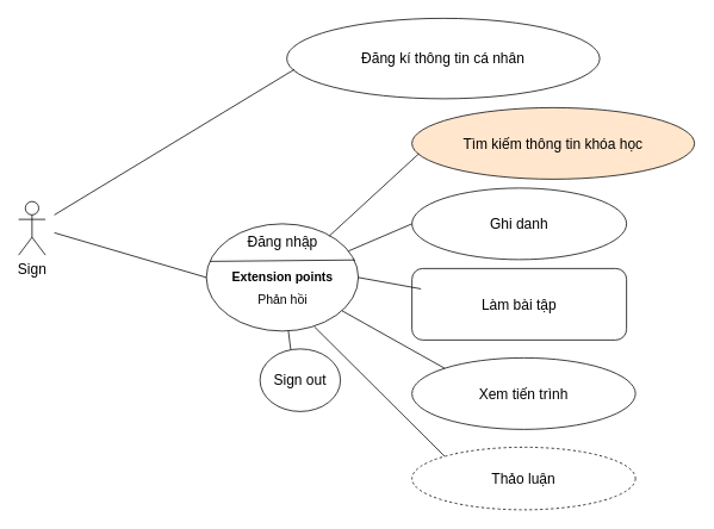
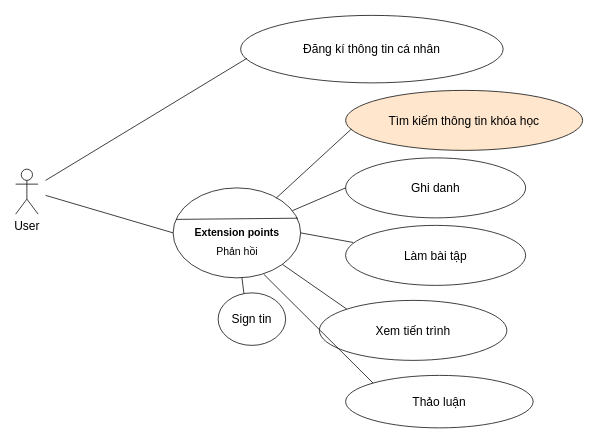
  <mxCell id="0" />
  <mxCell id="1" parent="0" />
- <mxCell id="2" value="&lt;font style=&quot;font-size: 16px&quot;&gt;Sign&lt;/font&gt;" style="shape=umlActor;verticalLabelPosition=bottom;verticalAlign=top;html=1;outlineConnect=0;" parent="1" vertex="1"><mxGeometry x="20" y="225" width="30" height="60" as="geometry" /></mxCell>
+ <mxCell id="2" value="&lt;font style=&quot;font-size: 16px&quot;&gt;User&lt;/font&gt;" style="shape=umlActor;verticalLabelPosition=bottom;verticalAlign=top;html=1;outlineConnect=0;" parent="1" vertex="1"><mxGeometry x="20" y="225" width="30" height="60" as="geometry" /></mxCell>
  <mxCell id="3" value="" style="ellipse;whiteSpace=wrap;html=1;" parent="1" vertex="1"><mxGeometry x="230" y="250" width="170" height="120" as="geometry" /></mxCell>
- <mxCell id="4" value="&lt;font style=&quot;font-size: 16px&quot;&gt;Đăng nhập&lt;/font&gt;" style="text;html=1;align=center;verticalAlign=middle;resizable=0;points=[];autosize=1;strokeColor=none;fillColor=none;" parent="1" vertex="1"><mxGeometry x="270" y="260" width="90" height="20" as="geometry" /></mxCell>
  <mxCell id="5" value="&lt;font size=&quot;1&quot;&gt;&lt;b style=&quot;font-size: 14px&quot;&gt;Extension points&lt;/b&gt;&lt;/font&gt;" style="text;html=1;align=center;verticalAlign=middle;resizable=0;points=[];autosize=1;strokeColor=none;fillColor=none;" parent="1" vertex="1"><mxGeometry x="250" y="300" width="130" height="20" as="geometry" /></mxCell>
  <mxCell id="6" value="&lt;font style=&quot;font-size: 14px&quot;&gt;Phản hồi&lt;/font&gt;" style="text;html=1;align=center;verticalAlign=middle;resizable=0;points=[];autosize=1;strokeColor=none;fillColor=none;" parent="1" vertex="1"><mxGeometry x="280" y="325" width="70" height="20" as="geometry" /></mxCell>
- <mxCell id="7" value="&lt;font style=&quot;font-size: 16px&quot;&gt;Sign out&lt;/font&gt;" style="ellipse;whiteSpace=wrap;html=1;" parent="1" vertex="1"><mxGeometry x="290" y="390" width="90" height="70" as="geometry" /></mxCell>
+ <mxCell id="7" value="&lt;font style=&quot;font-size: 16px&quot;&gt;Sign tin&lt;/font&gt;" style="ellipse;whiteSpace=wrap;html=1;" parent="1" vertex="1"><mxGeometry x="290" y="390" width="90" height="70" as="geometry" /></mxCell>
  <mxCell id="8" value="" style="endArrow=none;html=1;entryX=0;entryY=0.5;entryDx=0;entryDy=0;" parent="1" edge="1" target="3"><mxGeometry width="50" height="50" relative="1" as="geometry"><mxPoint x="60" y="260" as="sourcePoint" /><mxPoint x="110" y="260" as="targetPoint" /></mxGeometry></mxCell>
  <mxCell id="9" value="" style="endArrow=none;html=1;exitX=0.382;exitY=0.011;exitDx=0;exitDy=0;exitPerimeter=0;" parent="1" source="7" edge="1" target="3"><mxGeometry width="50" height="50" relative="1" as="geometry"><mxPoint x="370" y="310" as="sourcePoint" /><mxPoint x="50" y="310" as="targetPoint" /></mxGeometry></mxCell>
  <mxCell id="10" value="" style="endArrow=none;html=1;exitX=0.024;exitY=0.35;exitDx=0;exitDy=0;exitPerimeter=0;entryX=0.979;entryY=0.337;entryDx=0;entryDy=0;entryPerimeter=0;" edge="1" parent="1" source="3" target="3"><mxGeometry width="50" height="50" relative="1" as="geometry"><mxPoint x="370" y="290" as="sourcePoint" /><mxPoint x="270" y="242" as="targetPoint" /></mxGeometry></mxCell>
  <mxCell id="11" value="&lt;font style=&quot;font-size: 16px&quot;&gt;Đăng kí thông tin cá nhân&lt;/font&gt;" style="ellipse;whiteSpace=wrap;html=1;" vertex="1" parent="1"><mxGeometry x="320" y="20" width="350" height="90" as="geometry" /></mxCell>
  <mxCell id="12" value="" style="endArrow=none;html=1;entryX=0.024;entryY=0.636;entryDx=0;entryDy=0;entryPerimeter=0;" edge="1" parent="1" target="11"><mxGeometry width="50" height="50" relative="1" as="geometry"><mxPoint x="60" y="240" as="sourcePoint" /><mxPoint x="330" y="75" as="targetPoint" /></mxGeometry></mxCell>
  <mxCell id="13" value="&lt;font style=&quot;font-size: 16px&quot;&gt;Tìm kiếm thông tin khóa học&lt;/font&gt;" style="ellipse;whiteSpace=wrap;html=1;fillColor=#ffe6cc;" vertex="1" parent="1"><mxGeometry x="460" y="120" width="316" height="80" as="geometry" /></mxCell>
  <mxCell id="14" value="&lt;font style=&quot;font-size: 16px&quot;&gt;Ghi danh&lt;/font&gt;" style="ellipse;whiteSpace=wrap;html=1;" vertex="1" parent="1"><mxGeometry x="460" y="210" width="240" height="80" as="geometry" /></mxCell>
- <mxCell id="15" value="&lt;font style=&quot;font-size: 16px&quot;&gt;Làm bài tập&lt;/font&gt;" style="whiteSpace=wrap;html=1;rounded=1;" vertex="1" parent="1"><mxGeometry x="460" y="300" width="240" height="80" as="geometry" /></mxCell>
- <mxCell id="16" value="&lt;font style=&quot;font-size: 16px&quot;&gt;Xem tiến trình&lt;/font&gt;" style="ellipse;whiteSpace=wrap;html=1;" vertex="1" parent="1"><mxGeometry x="460" y="400" width="250" height="80" as="geometry" /></mxCell>
- <mxCell id="17" value="&lt;font style=&quot;font-size: 16px&quot;&gt;Thảo luận&lt;/font&gt;" style="ellipse;whiteSpace=wrap;html=1;dashed=1;" vertex="1" parent="1"><mxGeometry x="460" y="500" width="250" height="70" as="geometry" /></mxCell>
+ <mxCell id="15" value="&lt;font style=&quot;font-size: 16px&quot;&gt;Làm bài tập&lt;/font&gt;" style="ellipse;whiteSpace=wrap;html=1;" vertex="1" parent="1"><mxGeometry x="460" y="300" width="240" height="80" as="geometry" /></mxCell>
+ <mxCell id="16" value="&lt;font style=&quot;font-size: 16px&quot;&gt;Xem tiến trình&lt;/font&gt;" style="ellipse;whiteSpace=wrap;html=1;" vertex="1" parent="1"><mxGeometry x="425" y="400" width="250" height="80" as="geometry" /></mxCell>
+ <mxCell id="17" value="&lt;font style=&quot;font-size: 16px&quot;&gt;Thảo luận&lt;/font&gt;" style="ellipse;whiteSpace=wrap;html=1;" vertex="1" parent="1"><mxGeometry x="460" y="500" width="250" height="70" as="geometry" /></mxCell>
  <mxCell id="18" value="" style="endArrow=none;html=1;entryX=0.024;entryY=0.645;entryDx=0;entryDy=0;entryPerimeter=0;exitX=0.809;exitY=0.113;exitDx=0;exitDy=0;exitPerimeter=0;" edge="1" parent="1" source="3" target="13"><mxGeometry width="50" height="50" relative="1" as="geometry"><mxPoint x="371" y="260" as="sourcePoint" /><mxPoint x="420" y="260" as="targetPoint" /></mxGeometry></mxCell>
  <mxCell id="19" value="" style="endArrow=none;html=1;entryX=0;entryY=0.5;entryDx=0;entryDy=0;exitX=0.936;exitY=0.253;exitDx=0;exitDy=0;exitPerimeter=0;" edge="1" parent="1" source="3" target="14"><mxGeometry width="50" height="50" relative="1" as="geometry"><mxPoint x="377.53" y="273.56" as="sourcePoint" /><mxPoint x="477.584" y="181.6" as="targetPoint" /></mxGeometry></mxCell>
  <mxCell id="20" value="" style="endArrow=none;html=1;entryX=0.042;entryY=0.285;entryDx=0;entryDy=0;entryPerimeter=0;exitX=1;exitY=0.5;exitDx=0;exitDy=0;" edge="1" parent="1" source="3" target="15"><mxGeometry width="50" height="50" relative="1" as="geometry"><mxPoint x="387.53" y="283.56" as="sourcePoint" /><mxPoint x="487.584" y="191.6" as="targetPoint" /></mxGeometry></mxCell>
  <mxCell id="21" value="" style="endArrow=none;html=1;entryX=0;entryY=0;entryDx=0;entryDy=0;" edge="1" parent="1" source="3" target="16"><mxGeometry width="50" height="50" relative="1" as="geometry"><mxPoint x="397.53" y="293.56" as="sourcePoint" /><mxPoint x="497.584" y="201.6" as="targetPoint" /></mxGeometry></mxCell>
  <mxCell id="22" value="" style="endArrow=none;html=1;entryX=0;entryY=0;entryDx=0;entryDy=0;exitX=0.711;exitY=0.96;exitDx=0;exitDy=0;exitPerimeter=0;" edge="1" parent="1" source="3" target="17"><mxGeometry width="50" height="50" relative="1" as="geometry"><mxPoint x="407.53" y="303.56" as="sourcePoint" /><mxPoint x="507.584" y="211.6" as="targetPoint" /></mxGeometry></mxCell>
